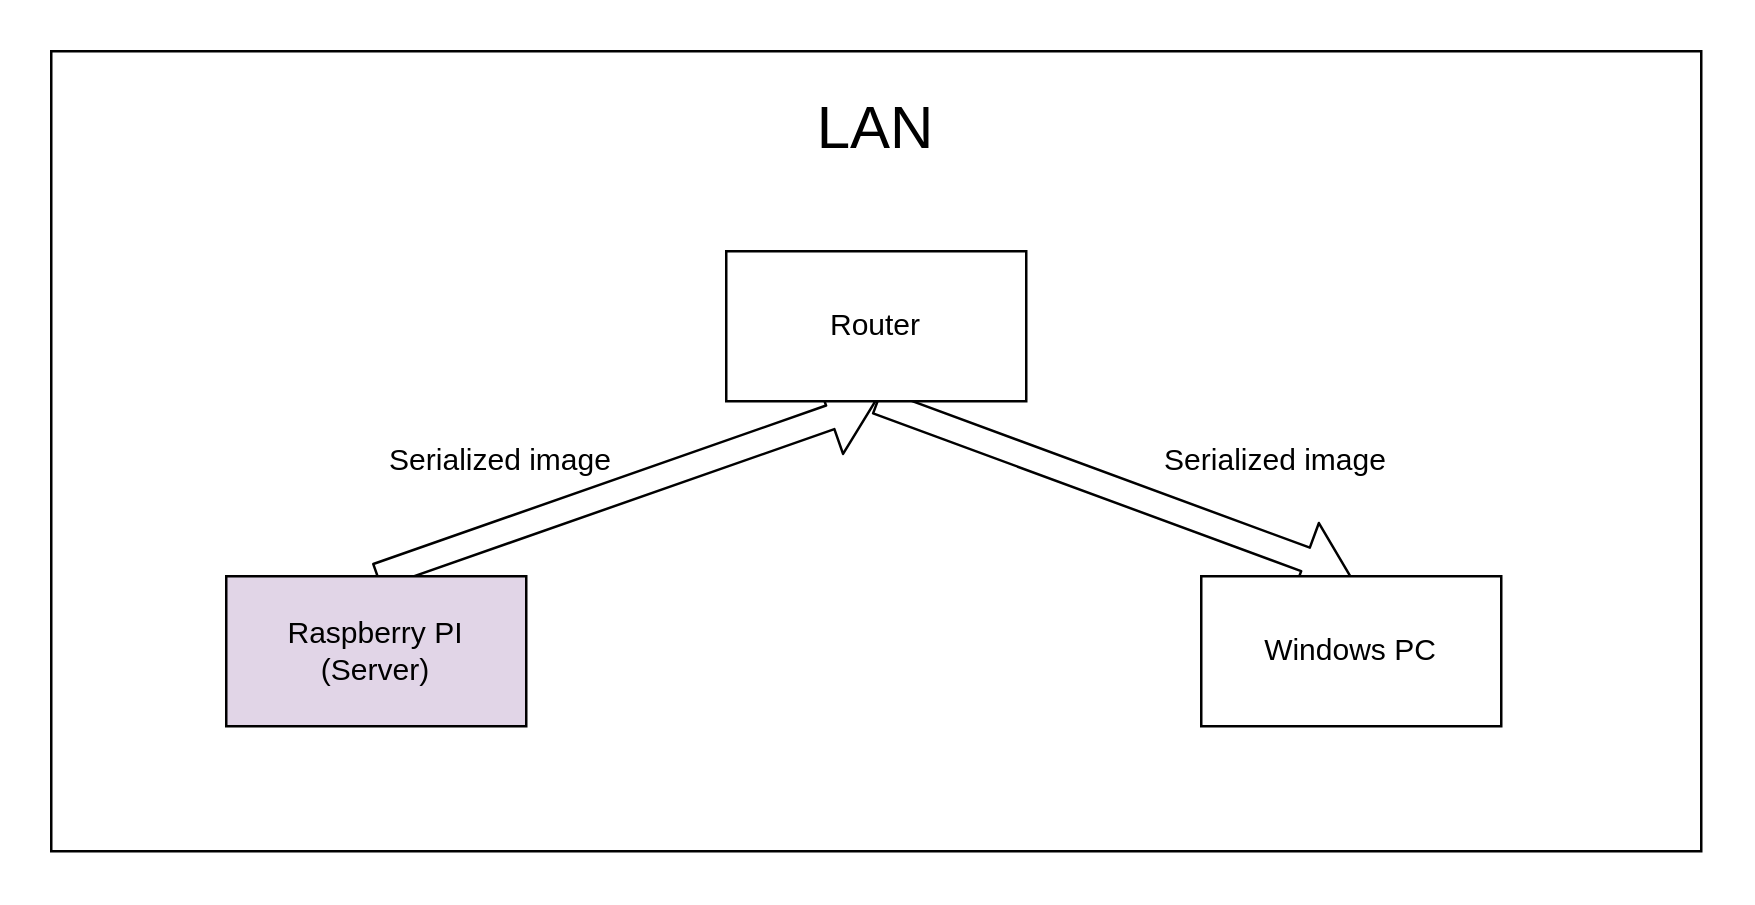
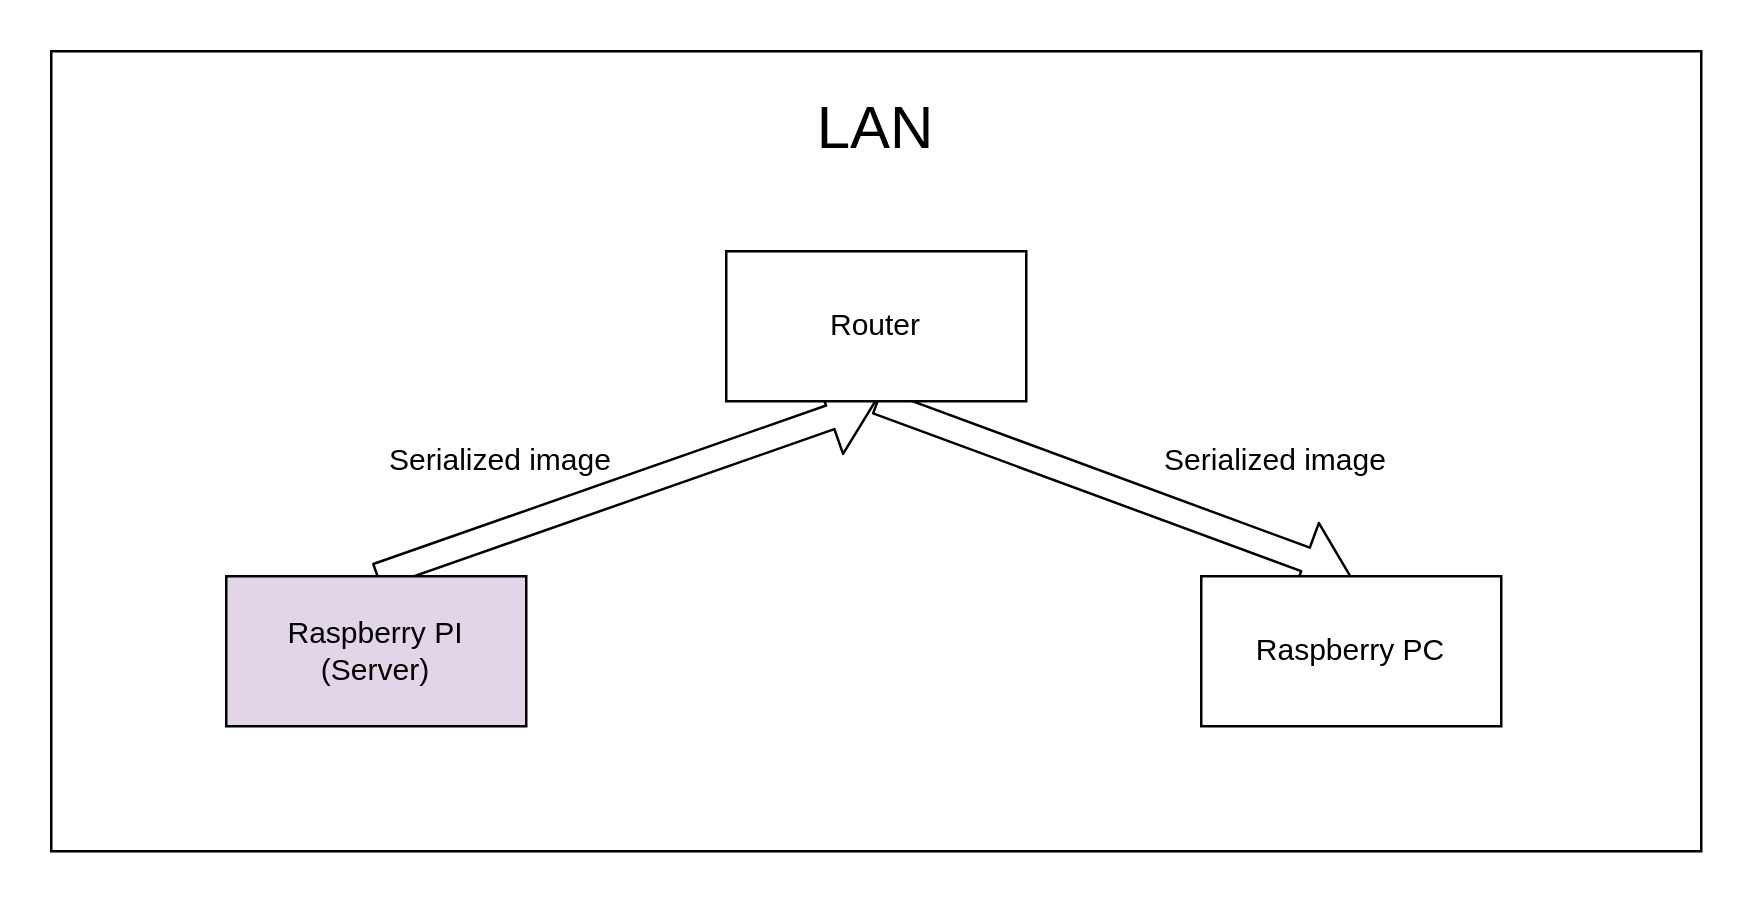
  <mxCell id="0" />
  <mxCell id="1" parent="0" />
  <mxCell id="2" value="&lt;font style=&quot;font-size: 24px;&quot;&gt;LAN&lt;br&gt;&lt;br&gt;&lt;br&gt;&lt;br&gt;&lt;br&gt;&lt;br&gt;&lt;br&gt;&lt;br&gt;&lt;br&gt;&lt;br&gt;&lt;/font&gt;" style="whiteSpace=wrap;html=1;" vertex="1" parent="1"><mxGeometry x="20" y="20" width="660" height="320" as="geometry" /></mxCell>
  <mxCell id="3" style="edgeStyle=none;html=1;exitX=0.5;exitY=1;exitDx=0;exitDy=0;entryX=0.5;entryY=0;entryDx=0;entryDy=0;shape=flexArrow;" edge="1" parent="1" source="9" target="6"><mxGeometry relative="1" as="geometry" /></mxCell>
  <mxCell id="4" style="edgeStyle=none;html=1;exitX=0.5;exitY=0;exitDx=0;exitDy=0;entryX=0.5;entryY=1;entryDx=0;entryDy=0;shape=flexArrow;" edge="1" parent="1" source="5" target="9"><mxGeometry relative="1" as="geometry" /></mxCell>
  <mxCell id="5" value="Raspberry PI&lt;br&gt;(Server)" style="whiteSpace=wrap;html=1;fillColor=#e1d5e7;" vertex="1" parent="1"><mxGeometry x="90" y="230" width="120" height="60" as="geometry" /></mxCell>
- <mxCell id="6" value="Windows PC" style="whiteSpace=wrap;html=1;" vertex="1" parent="1"><mxGeometry x="480" y="230" width="120" height="60" as="geometry" /></mxCell>
+ <mxCell id="6" value="Raspberry PC" style="whiteSpace=wrap;html=1;" vertex="1" parent="1"><mxGeometry x="480" y="230" width="120" height="60" as="geometry" /></mxCell>
  <mxCell id="7" value="&lt;font style=&quot;font-size: 12px;&quot;&gt;Serialized image&lt;/font&gt;" style="text;strokeColor=none;align=center;fillColor=none;html=1;verticalAlign=middle;whiteSpace=wrap;rounded=0;fontSize=24;" vertex="1" parent="1"><mxGeometry x="130" y="165" width="140" height="30" as="geometry" /></mxCell>
  <mxCell id="8" value="&lt;font style=&quot;font-size: 12px;&quot;&gt;Serialized image&lt;/font&gt;" style="text;strokeColor=none;align=center;fillColor=none;html=1;verticalAlign=middle;whiteSpace=wrap;rounded=0;fontSize=24;" vertex="1" parent="1"><mxGeometry x="440" y="165" width="140" height="30" as="geometry" /></mxCell>
  <mxCell id="9" value="Router" style="whiteSpace=wrap;html=1;" vertex="1" parent="1"><mxGeometry x="290" y="100" width="120" height="60" as="geometry" /></mxCell>
